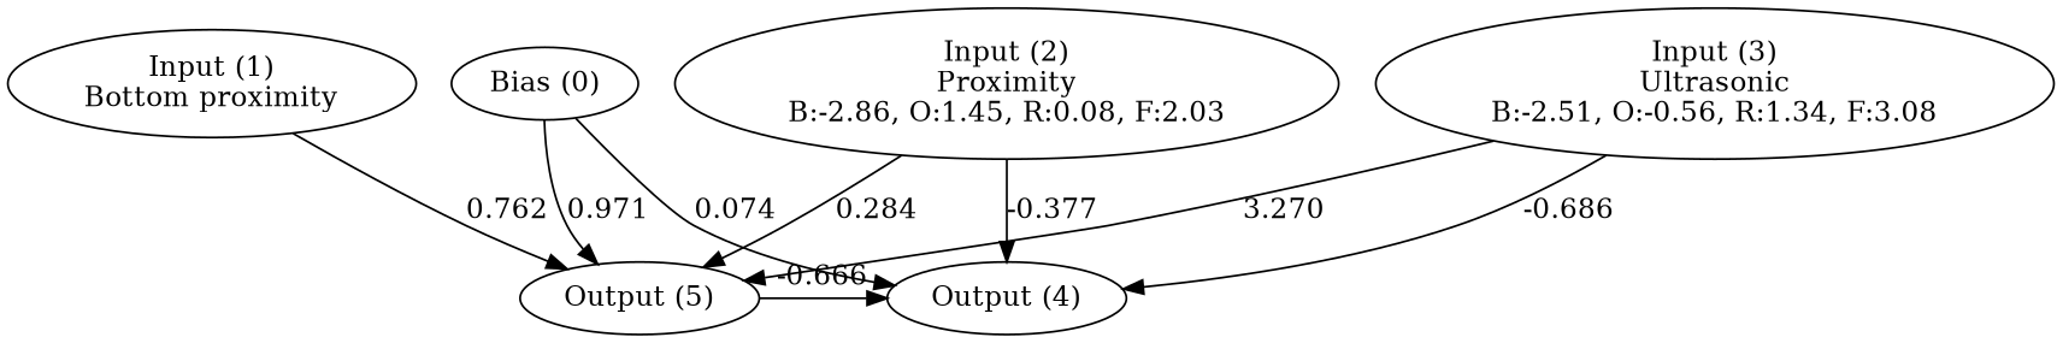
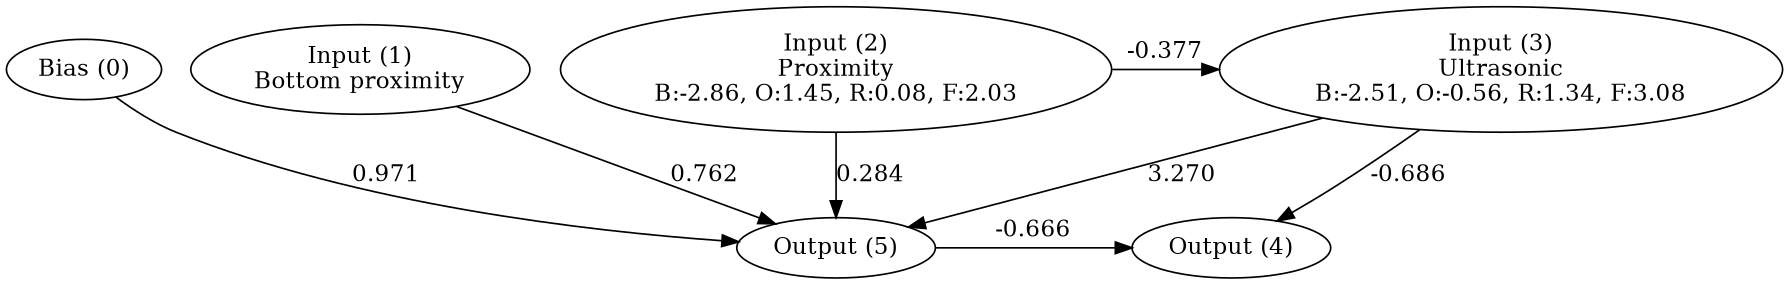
  digraph {
    n1 [label="Bias (0)"]
    n2 [label="Input (1)\nBottom proximity"]
    n3 [label="Input (2)\nProximity\nB:-2.86, O:1.45, R:0.08, F:2.03"]
    n4 [label="Input (3)\nUltrasonic\nB:-2.51, O:-0.56, R:1.34, F:3.08"]
    n5 [label="Output (4)"]
    n6 [label="Output (5)"]
    subgraph sub_1 {
      rank=same
      n1
      n2
      n3
      n4
    }
    subgraph sub_2 {
      rank=same
      n5
      n6
    }
-   n1 -> n5 [label=0.074]
    n1 -> n6 [label=0.971]
    n2 -> n6 [label=0.762]
-   n3 -> n5 [label=-0.377]
+   n3 -> n4 [label=-0.377]
    n3 -> n6 [label=0.284]
    n4 -> n5 [label=-0.686]
    n4 -> n6 [label=3.270]
    n6 -> n5 [label=-0.666]
  }
